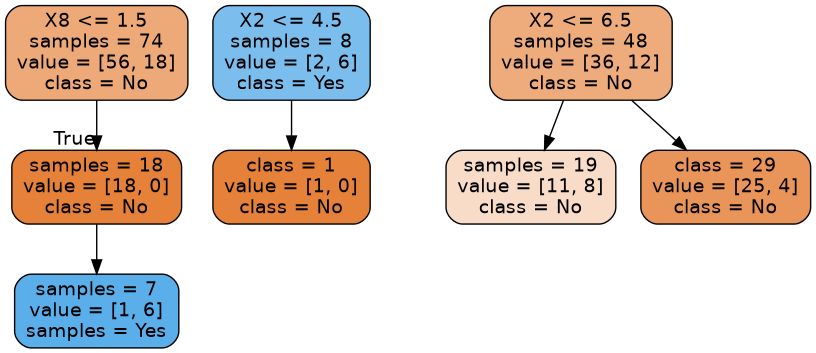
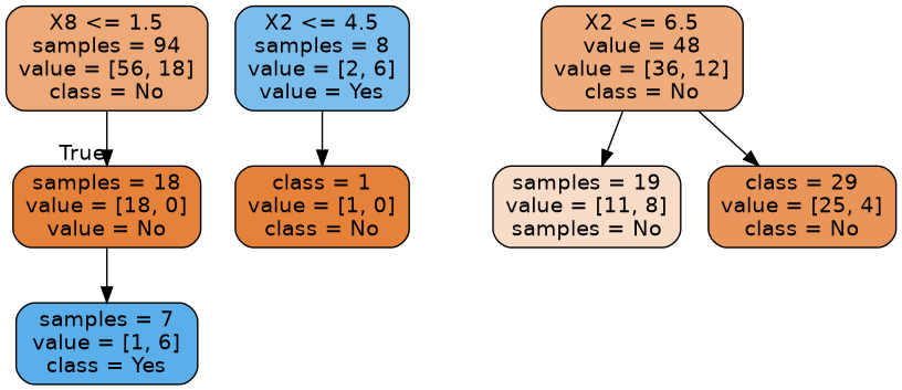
  digraph {
    node [color=black fillcolor="#e58139ff" fontname=helvetica shape=box style="filled, rounded"]
    edge [fontname=helvetica]
-   n1 [fillcolor="#e58139ad" label="X8 <= 1.5\nsamples = 74\nvalue = [56, 18]\nclass = No"]
-   n2 [label="samples = 18\nvalue = [18, 0]\nclass = No"]
-   n3 [fillcolor="#399de5d4" label="samples = 7\nvalue = [1, 6]\nsamples = Yes"]
-   n4 [fillcolor="#399de5aa" label="X2 <= 4.5\nsamples = 8\nvalue = [2, 6]\nclass = Yes"]
+   n1 [fillcolor="#e58139ad" label="X8 <= 1.5\nsamples = 94\nvalue = [56, 18]\nclass = No"]
+   n2 [label="samples = 18\nvalue = [18, 0]\nvalue = No"]
+   n3 [fillcolor="#399de5d4" label="samples = 7\nvalue = [1, 6]\nclass = Yes"]
+   n4 [fillcolor="#399de5aa" label="X2 <= 4.5\nsamples = 8\nvalue = [2, 6]\nvalue = Yes"]
    n5 [label="class = 1\nvalue = [1, 0]\nclass = No"]
-   n6 [fillcolor="#e58139aa" label="X2 <= 6.5\nsamples = 48\nvalue = [36, 12]\nclass = No"]
-   n7 [fillcolor="#e5813946" label="samples = 19\nvalue = [11, 8]\nclass = No"]
+   n6 [fillcolor="#e58139aa" label="X2 <= 6.5\nvalue = 48\nvalue = [36, 12]\nclass = No"]
+   n7 [fillcolor="#e5813946" label="samples = 19\nvalue = [11, 8]\nsamples = No"]
    n8 [fillcolor="#e58139d6" label="class = 29\nvalue = [25, 4]\nclass = No"]
    n1 -> n2 [headlabel=True labelangle=45 labeldistance=2.5]
    n2 -> n3
    n4 -> n5
    n6 -> n7
    n6 -> n8
  }
